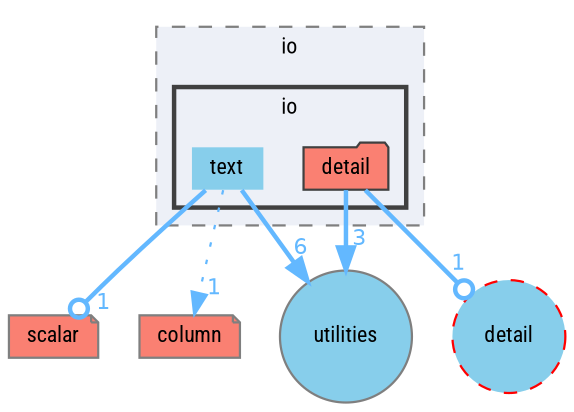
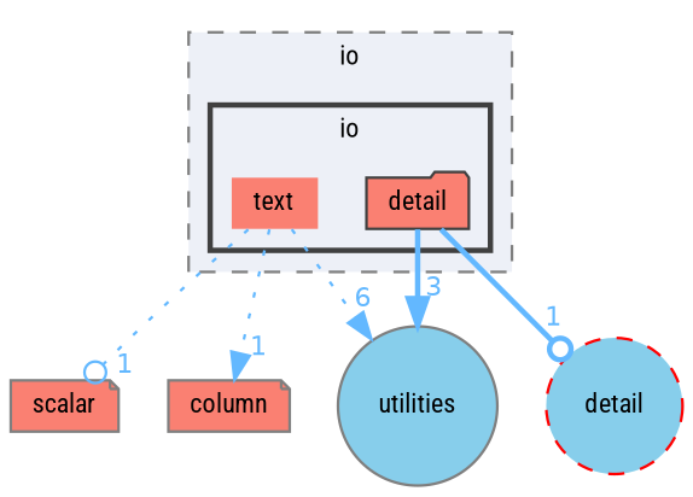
  digraph {
    compound=true
    fontname="Roboto Condensed"
    node [fillcolor=salmon fontname="Roboto Condensed" fontsize=10 shape=circle style=filled color=grey50]
    edge [arrowhead=normal color=steelblue1 fontcolor=steelblue1 fontname="Roboto Condensed" fontsize=10 headlabel=1 labeldistance=1.5 labelfontname=Helvetica labelfontsize=10 style=dotted]
-   n1 [fillcolor=skyblue height=0.2 label=text shape=plaintext width=0.4 color=""]
+   n1 [height=0.2 label=text shape=plaintext width=0.4 color=""]
    n2 [color=grey25 height=0.2 label=detail shape=folder width=0.4]
    n3 [fillcolor=skyblue height=0.2 label=utilities width=0.4]
    n4 [height=0.2 label=column shape=note width=0.4]
    n5 [height=0.2 label=scalar shape=note width=0.4]
    n6 [color=red fillcolor=skyblue height=0.2 label=detail style="filled,dashed" width=0.4]
    subgraph cluster_1 {
      bgcolor="#edf0f7"
      fontsize=10
      label=io
      pencolor=grey50
      style="filled,dashed"
      subgraph cluster_2 {
        bgcolor="#edf0f7"
        fontsize=10
        label=io
        pencolor=grey25
        style="filled,bold"
        n1
        n2
      }
    }
-   n1 -> n3 [headlabel=6 style=bold]
+   n1 -> n3 [headlabel=6]
    n1 -> n4
-   n1 -> n5 [arrowhead=odot style=bold]
+   n1 -> n5 [arrowhead=odot]
    n2 -> n3 [headlabel=3 style=bold]
    n2 -> n6 [arrowhead=odot style=bold]
  }
